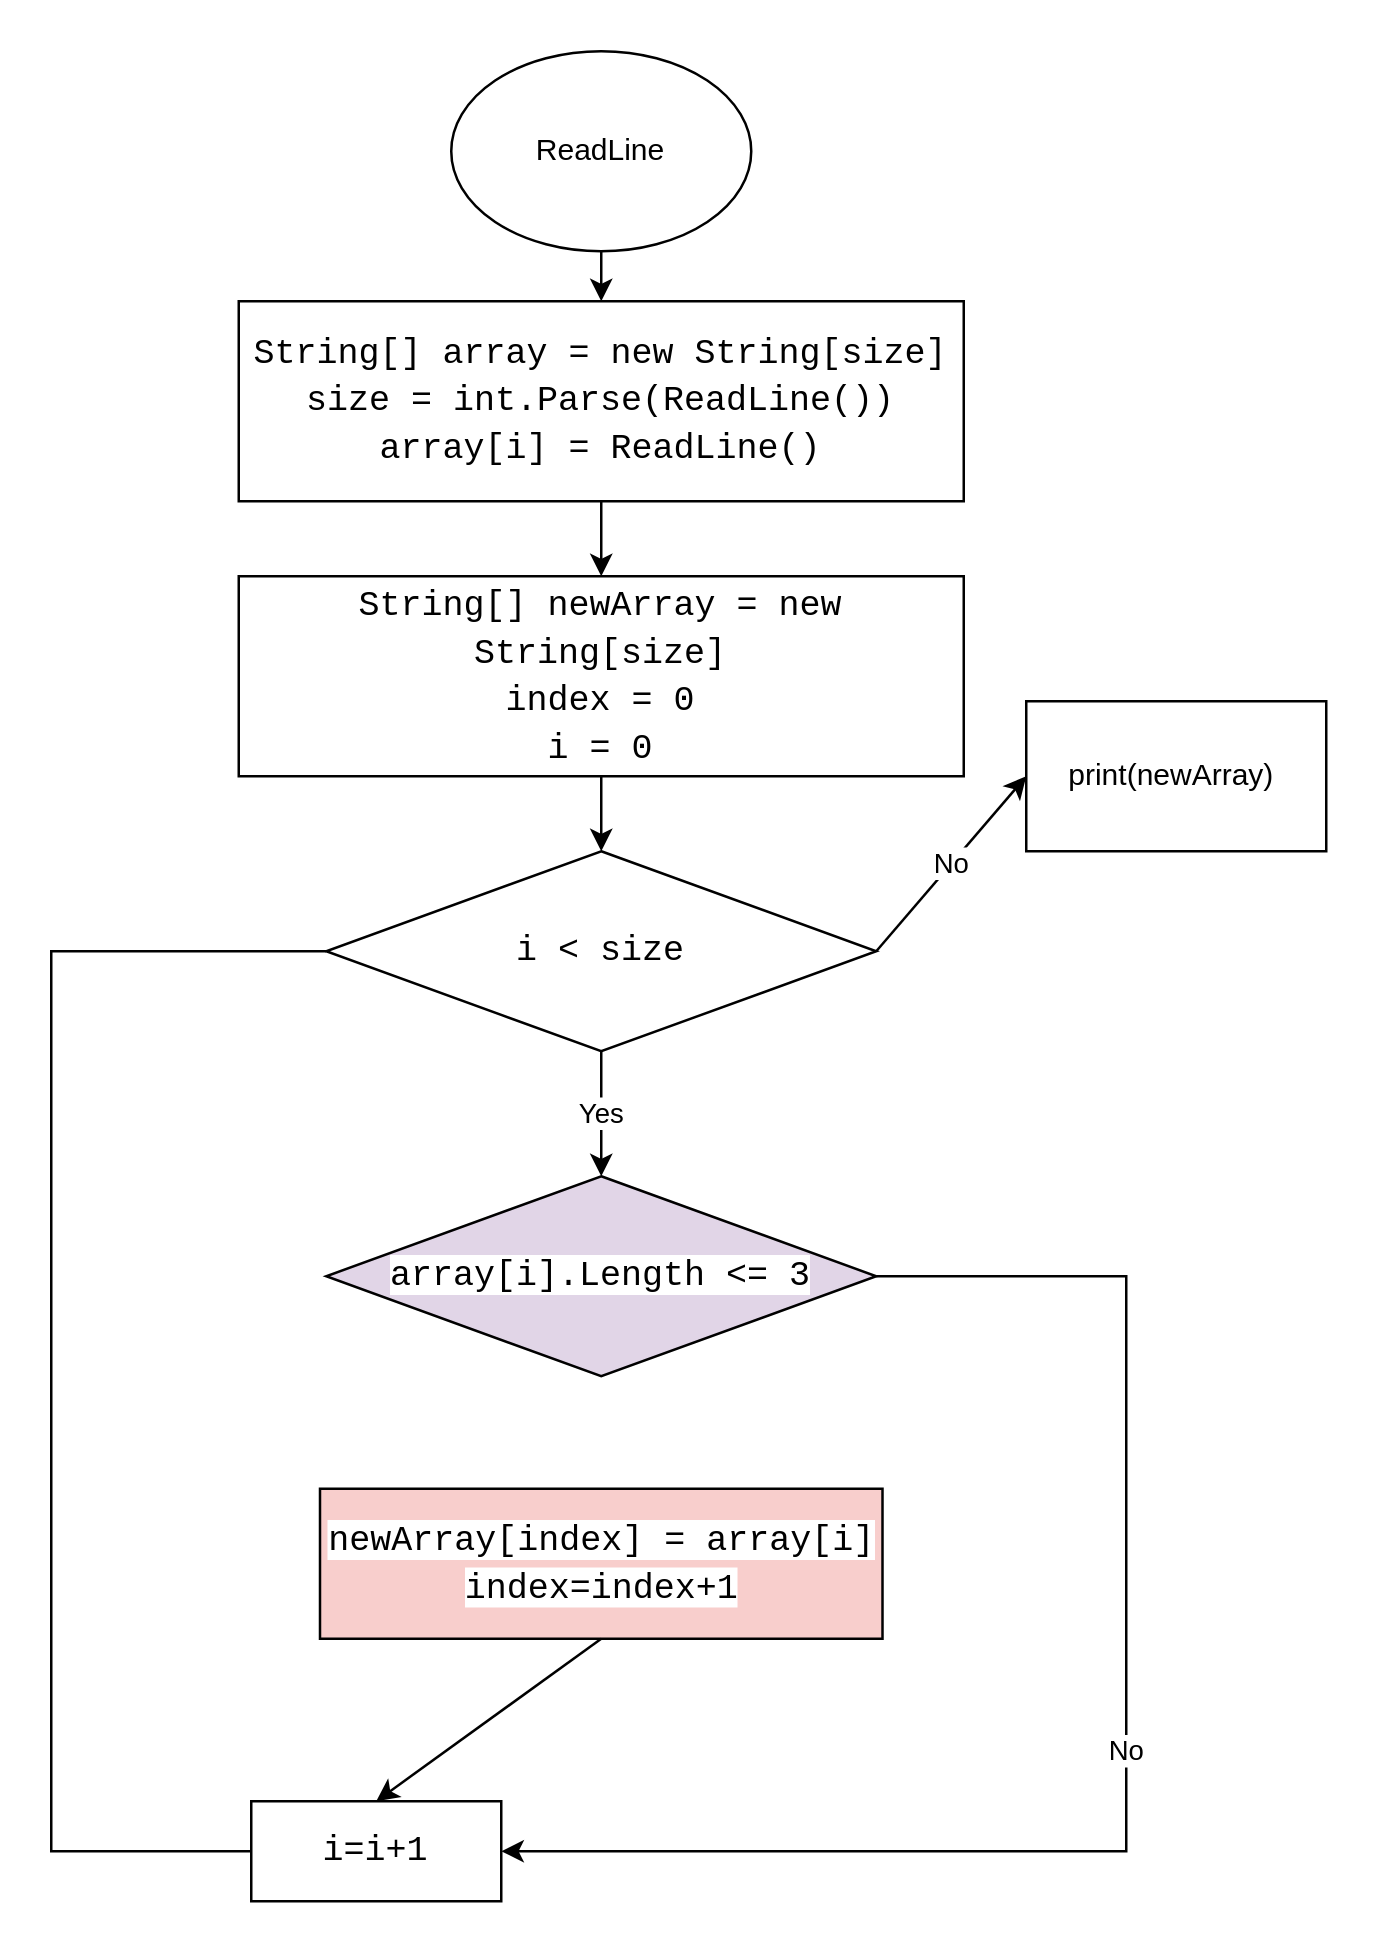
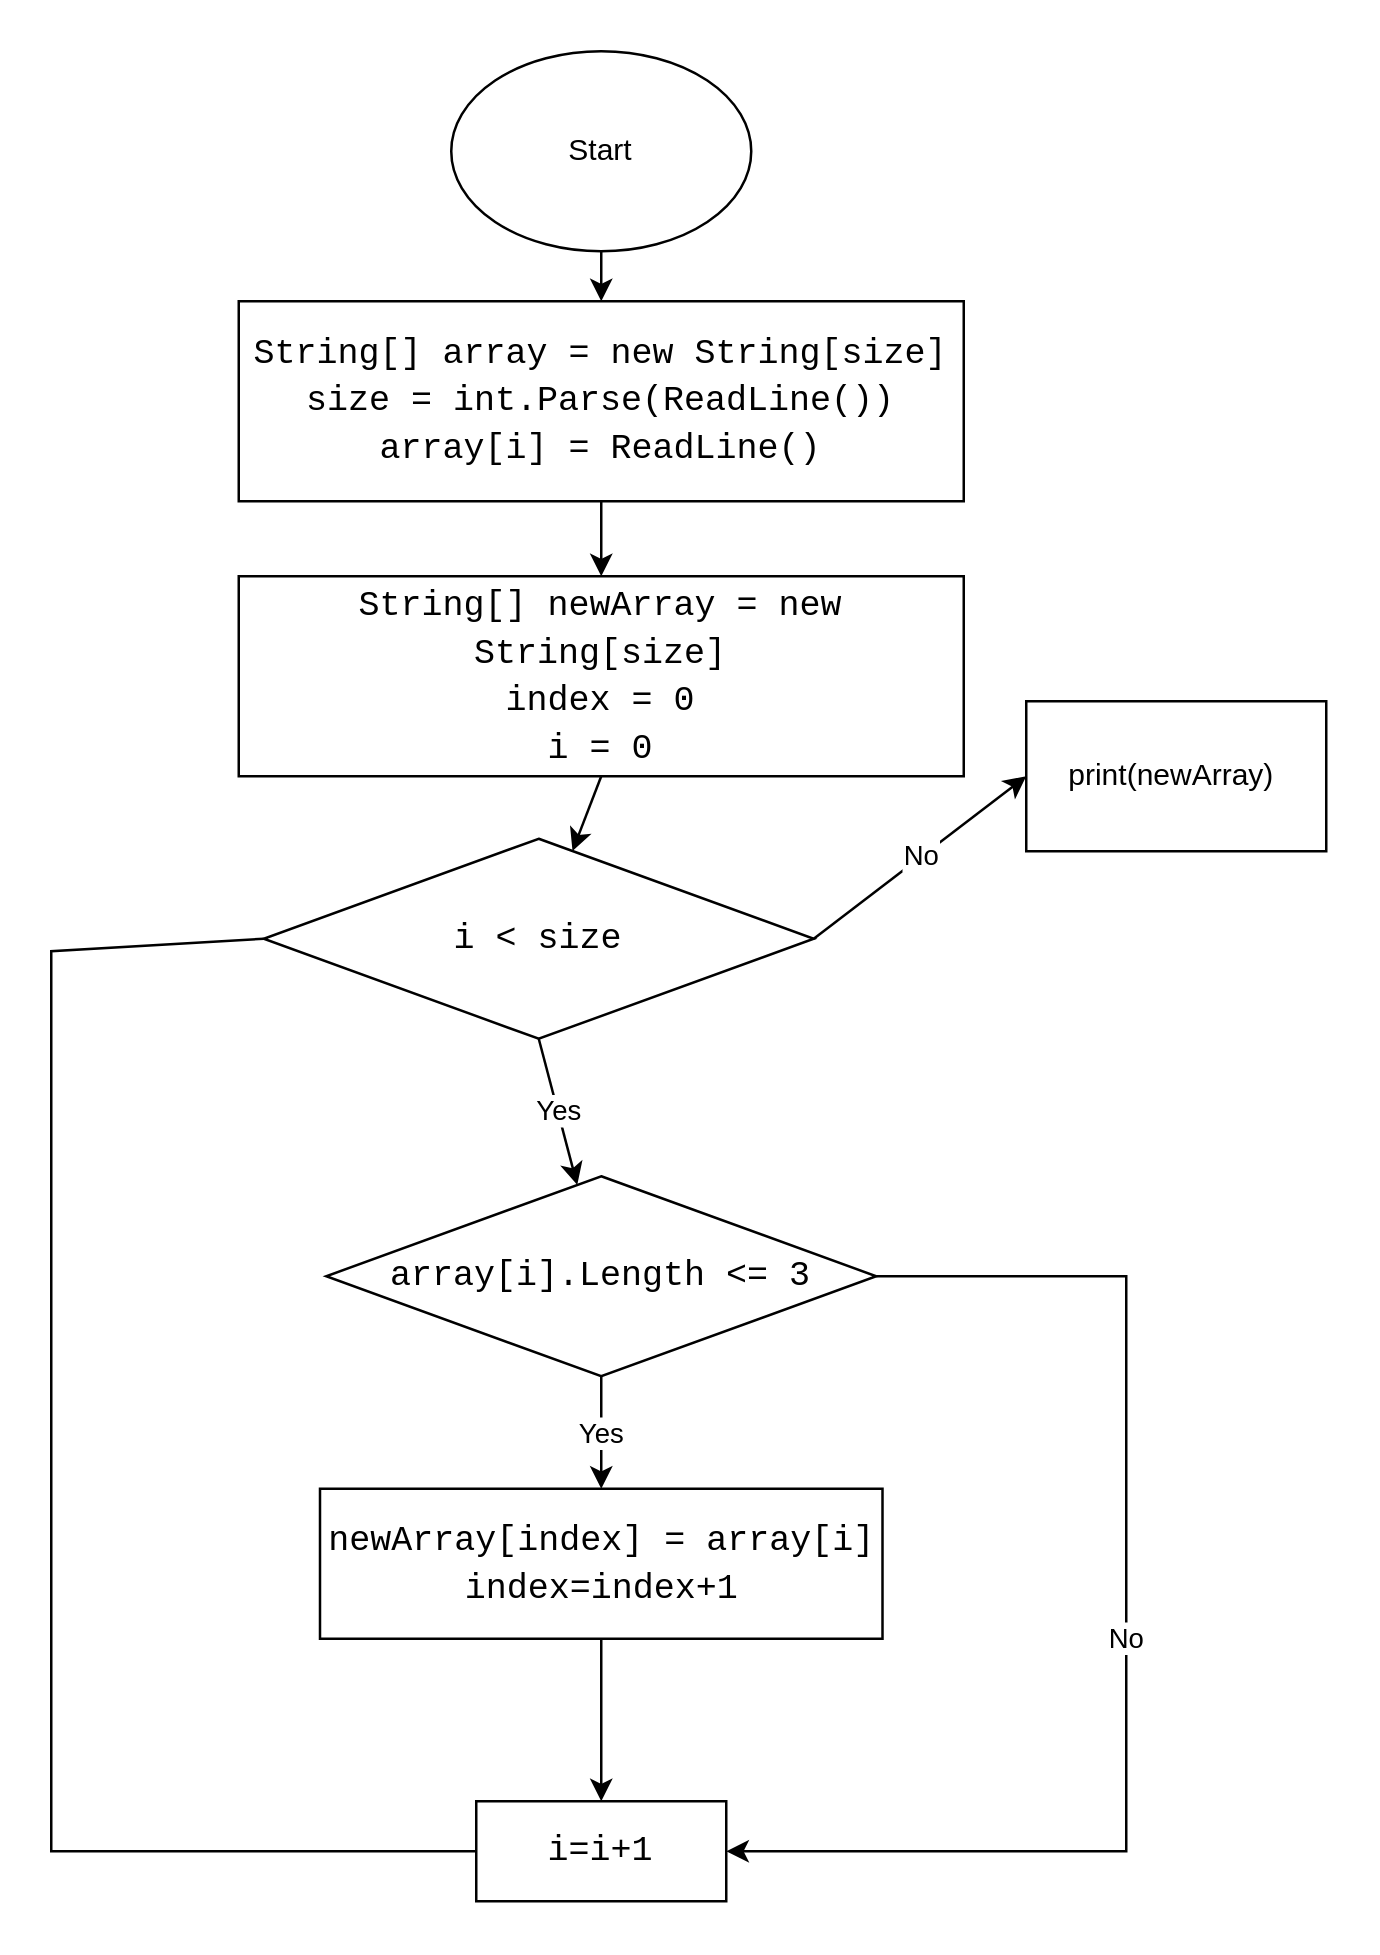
  <mxCell id="0" />
  <mxCell id="1" parent="0" />
- <mxCell id="2" value="ReadLine" style="ellipse;whiteSpace=wrap;html=1;" parent="1" vertex="1"><mxGeometry x="180" y="20" width="120" height="80" as="geometry" /></mxCell>
+ <mxCell id="2" value="Start" style="ellipse;whiteSpace=wrap;html=1;" parent="1" vertex="1"><mxGeometry x="180" y="20" width="120" height="80" as="geometry" /></mxCell>
  <mxCell id="3" value="" style="endArrow=classic;html=1;rounded=0;exitX=0.5;exitY=1;exitDx=0;exitDy=0;" parent="1" source="2" target="4" edge="1"><mxGeometry width="50" height="50" relative="1" as="geometry"><mxPoint x="300" y="270" as="sourcePoint" /><mxPoint x="240" y="150" as="targetPoint" /></mxGeometry></mxCell>
  <mxCell id="4" value="&lt;div style=&quot;font-family: Consolas, &amp;quot;Courier New&amp;quot;, monospace; font-size: 14px; line-height: 19px;&quot;&gt;&lt;span style=&quot;background-color: rgb(255, 255, 255);&quot;&gt;String[] array = new String[size]&lt;/span&gt;&lt;/div&gt;&lt;div style=&quot;font-family: Consolas, &amp;quot;Courier New&amp;quot;, monospace; font-size: 14px; line-height: 19px;&quot;&gt;&lt;span style=&quot;background-color: rgb(255, 255, 255);&quot;&gt;size = int.Parse(ReadLine())&lt;/span&gt;&lt;div style=&quot;line-height: 19px;&quot;&gt;&lt;span style=&quot;background-color: rgb(255, 255, 255);&quot;&gt;array[i] = ReadLine()&lt;/span&gt;&lt;/div&gt;&lt;/div&gt;" style="rounded=0;whiteSpace=wrap;html=1;" parent="1" vertex="1"><mxGeometry x="95" y="120" width="290" height="80" as="geometry" /></mxCell>
  <mxCell id="5" value="Yes" style="endArrow=classic;html=1;rounded=0;exitX=0.5;exitY=1;exitDx=0;exitDy=0;" parent="1" source="14" target="6" edge="1"><mxGeometry width="50" height="50" relative="1" as="geometry"><mxPoint x="300" y="240" as="sourcePoint" /><mxPoint x="240" y="240" as="targetPoint" /></mxGeometry></mxCell>
- <mxCell id="6" value="&lt;div style=&quot;font-family: Consolas, &amp;quot;Courier New&amp;quot;, monospace; font-size: 14px; line-height: 19px;&quot;&gt;&lt;span style=&quot;background-color: rgb(255, 255, 255);&quot;&gt;array[i].Length &amp;lt;= 3&lt;/span&gt;&lt;/div&gt;" style="rhombus;whiteSpace=wrap;html=1;fillColor=#e1d5e7;" parent="1" vertex="1"><mxGeometry x="130" y="470" width="220" height="80" as="geometry" /></mxCell>
- <mxCell id="8" value="&lt;div style=&quot;font-family: Consolas, &amp;quot;Courier New&amp;quot;, monospace; font-size: 14px; line-height: 19px;&quot;&gt;&lt;span style=&quot;background-color: rgb(255, 255, 255);&quot;&gt;newArray[index] = array[i]&lt;/span&gt;&lt;/div&gt;&lt;div style=&quot;font-family: Consolas, &amp;quot;Courier New&amp;quot;, monospace; font-size: 14px; line-height: 19px;&quot;&gt;&lt;span style=&quot;background-color: rgb(255, 255, 255);&quot;&gt;index=index+1&lt;/span&gt;&lt;br&gt;&lt;/div&gt;" style="rounded=0;whiteSpace=wrap;html=1;fillColor=#f8cecc;" parent="1" vertex="1"><mxGeometry x="127.5" y="595" width="225" height="60" as="geometry" /></mxCell>
- <mxCell id="9" value="&lt;div style=&quot;font-family: Consolas, &amp;quot;Courier New&amp;quot;, monospace; font-size: 14px; line-height: 19px;&quot;&gt;&lt;span style=&quot;background-color: rgb(255, 255, 255);&quot;&gt;i=i+1&lt;/span&gt;&lt;/div&gt;" style="rounded=0;whiteSpace=wrap;html=1;" parent="1" vertex="1"><mxGeometry x="100" y="720" width="100" height="40" as="geometry" /></mxCell>
+ <mxCell id="6" value="&lt;div style=&quot;font-family: Consolas, &amp;quot;Courier New&amp;quot;, monospace; font-size: 14px; line-height: 19px;&quot;&gt;&lt;span style=&quot;background-color: rgb(255, 255, 255);&quot;&gt;array[i].Length &amp;lt;= 3&lt;/span&gt;&lt;/div&gt;" style="rhombus;whiteSpace=wrap;html=1;" parent="1" vertex="1"><mxGeometry x="130" y="470" width="220" height="80" as="geometry" /></mxCell>
+ <mxCell id="7" value="Yes" style="endArrow=classic;html=1;rounded=0;exitX=0.5;exitY=1;exitDx=0;exitDy=0;" parent="1" source="6" target="8" edge="1"><mxGeometry width="50" height="50" relative="1" as="geometry"><mxPoint x="300" y="240" as="sourcePoint" /><mxPoint x="240" y="370" as="targetPoint" /></mxGeometry></mxCell>
+ <mxCell id="8" value="&lt;div style=&quot;font-family: Consolas, &amp;quot;Courier New&amp;quot;, monospace; font-size: 14px; line-height: 19px;&quot;&gt;&lt;span style=&quot;background-color: rgb(255, 255, 255);&quot;&gt;newArray[index] = array[i]&lt;/span&gt;&lt;/div&gt;&lt;div style=&quot;font-family: Consolas, &amp;quot;Courier New&amp;quot;, monospace; font-size: 14px; line-height: 19px;&quot;&gt;&lt;span style=&quot;background-color: rgb(255, 255, 255);&quot;&gt;index=index+1&lt;/span&gt;&lt;br&gt;&lt;/div&gt;" style="rounded=0;whiteSpace=wrap;html=1;" parent="1" vertex="1"><mxGeometry x="127.5" y="595" width="225" height="60" as="geometry" /></mxCell>
+ <mxCell id="9" value="&lt;div style=&quot;font-family: Consolas, &amp;quot;Courier New&amp;quot;, monospace; font-size: 14px; line-height: 19px;&quot;&gt;&lt;span style=&quot;background-color: rgb(255, 255, 255);&quot;&gt;i=i+1&lt;/span&gt;&lt;/div&gt;" style="rounded=0;whiteSpace=wrap;html=1;" parent="1" vertex="1"><mxGeometry x="190" y="720" width="100" height="40" as="geometry" /></mxCell>
  <mxCell id="10" value="print(newArray)&amp;nbsp;" style="rounded=0;whiteSpace=wrap;html=1;" parent="1" vertex="1"><mxGeometry x="410" y="280" width="120" height="60" as="geometry" /></mxCell>
  <mxCell id="11" value="" style="endArrow=classic;html=1;rounded=0;exitX=0.5;exitY=1;exitDx=0;exitDy=0;" parent="1" source="4" target="12" edge="1"><mxGeometry width="50" height="50" relative="1" as="geometry"><mxPoint x="240" y="200" as="sourcePoint" /><mxPoint x="243" y="400" as="targetPoint" /></mxGeometry></mxCell>
  <mxCell id="12" value="&lt;div style=&quot;font-family: Consolas, &amp;quot;Courier New&amp;quot;, monospace; font-size: 14px; line-height: 19px;&quot;&gt;&lt;div style=&quot;line-height: 19px;&quot;&gt;&lt;span style=&quot;background-color: rgb(255, 255, 255);&quot;&gt;String[] newArray = new String[size]&lt;/span&gt;&lt;/div&gt;&lt;div style=&quot;line-height: 19px;&quot;&gt;&lt;div style=&quot;line-height: 19px;&quot;&gt;&lt;span style=&quot;background-color: rgb(255, 255, 255);&quot;&gt;index = 0&lt;/span&gt;&lt;/div&gt;&lt;/div&gt;&lt;div style=&quot;line-height: 19px;&quot;&gt;&lt;span style=&quot;background-color: rgb(255, 255, 255);&quot;&gt;i = 0&lt;/span&gt;&lt;/div&gt;&lt;/div&gt;" style="rounded=0;whiteSpace=wrap;html=1;" parent="1" vertex="1"><mxGeometry x="95" y="230" width="290" height="80" as="geometry" /></mxCell>
  <mxCell id="13" value="" style="endArrow=classic;html=1;rounded=0;exitX=0.5;exitY=1;exitDx=0;exitDy=0;" parent="1" source="12" target="14" edge="1"><mxGeometry width="50" height="50" relative="1" as="geometry"><mxPoint x="240" y="310" as="sourcePoint" /><mxPoint x="243" y="450" as="targetPoint" /></mxGeometry></mxCell>
- <mxCell id="14" value="&lt;div style=&quot;font-family: Consolas, &amp;quot;Courier New&amp;quot;, monospace; font-size: 14px; line-height: 19px;&quot;&gt;&lt;span style=&quot;background-color: rgb(255, 255, 255);&quot;&gt;i&amp;nbsp;&amp;lt;&amp;nbsp;size&lt;/span&gt;&lt;/div&gt;" style="rhombus;whiteSpace=wrap;html=1;" parent="1" vertex="1"><mxGeometry x="130" y="340" width="220" height="80" as="geometry" /></mxCell>
+ <mxCell id="14" value="&lt;div style=&quot;font-family: Consolas, &amp;quot;Courier New&amp;quot;, monospace; font-size: 14px; line-height: 19px;&quot;&gt;&lt;span style=&quot;background-color: rgb(255, 255, 255);&quot;&gt;i&amp;nbsp;&amp;lt;&amp;nbsp;size&lt;/span&gt;&lt;/div&gt;" style="rhombus;whiteSpace=wrap;html=1;" parent="1" vertex="1"><mxGeometry x="105" y="335" width="220" height="80" as="geometry" /></mxCell>
  <mxCell id="15" value="" style="endArrow=none;html=1;rounded=0;entryX=0;entryY=0.5;entryDx=0;entryDy=0;exitX=0;exitY=0.5;exitDx=0;exitDy=0;" parent="1" source="9" target="14" edge="1"><mxGeometry width="50" height="50" relative="1" as="geometry"><mxPoint x="120" y="810" as="sourcePoint" /><mxPoint x="60" y="360" as="targetPoint" /><Array as="points"><mxPoint x="20" y="740" /><mxPoint x="20" y="510" /><mxPoint x="20" y="470" /><mxPoint x="20" y="380" /></Array></mxGeometry></mxCell>
  <mxCell id="16" value="No" style="endArrow=classic;html=1;rounded=0;entryX=1;entryY=0.5;entryDx=0;entryDy=0;" parent="1" target="9" edge="1"><mxGeometry width="50" height="50" relative="1" as="geometry"><mxPoint x="350" y="510" as="sourcePoint" /><mxPoint x="450" y="820" as="targetPoint" /><Array as="points"><mxPoint x="450" y="510" /><mxPoint x="450" y="740" /></Array></mxGeometry></mxCell>
  <mxCell id="17" value="" style="endArrow=classic;html=1;rounded=0;exitX=0.5;exitY=1;exitDx=0;exitDy=0;entryX=0.5;entryY=0;entryDx=0;entryDy=0;" parent="1" source="8" target="9" edge="1"><mxGeometry width="50" height="50" relative="1" as="geometry"><mxPoint x="330" y="640" as="sourcePoint" /><mxPoint x="380" y="590" as="targetPoint" /></mxGeometry></mxCell>
  <mxCell id="18" value="No" style="endArrow=classic;html=1;rounded=0;exitX=1;exitY=0.5;exitDx=0;exitDy=0;entryX=0;entryY=0.5;entryDx=0;entryDy=0;" edge="1" parent="1" source="14" target="10"><mxGeometry width="50" height="50" relative="1" as="geometry"><mxPoint x="330" y="510" as="sourcePoint" /><mxPoint x="380" y="460" as="targetPoint" /></mxGeometry></mxCell>
